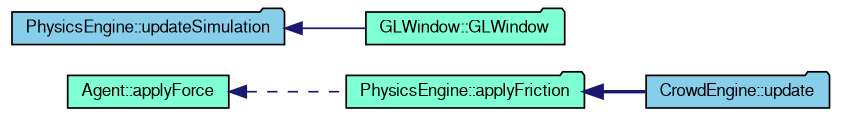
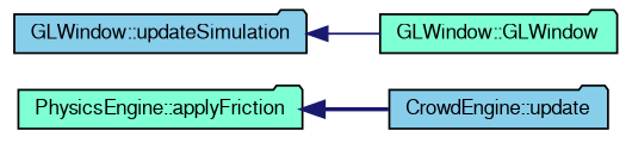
  digraph {
    rankdir=LR
    node [color=black fillcolor=aquamarine fontname=FreeSans fontsize=10 shape=folder style=filled]
    edge [color=midnightblue dir=back fontname=FreeSans fontsize=10 labelfontname=FreeSans labelfontsize=10]
-   n1 [fontcolor=black height=0.2 label="Agent::applyForce" shape=box width=0.4]
    n2 [height=0.2 label="PhysicsEngine::applyFriction" width=0.4]
    n3 [fillcolor=skyblue height=0.2 label="CrowdEngine::update" width=0.4]
-   n4 [fillcolor=skyblue height=0.2 label="PhysicsEngine::updateSimulation" width=0.4]
+   n4 [fillcolor=skyblue height=0.2 label="GLWindow::updateSimulation" width=0.4]
    n5 [height=0.2 label="GLWindow::GLWindow" width=0.4]
-   n1 -> n2 [style=dashed]
    n2 -> n3 [style=bold]
    n4 -> n5 [style=solid]
  }
